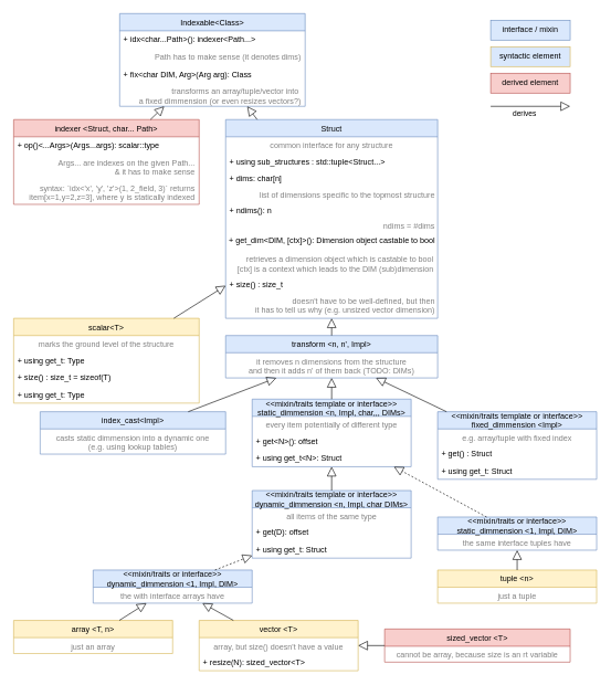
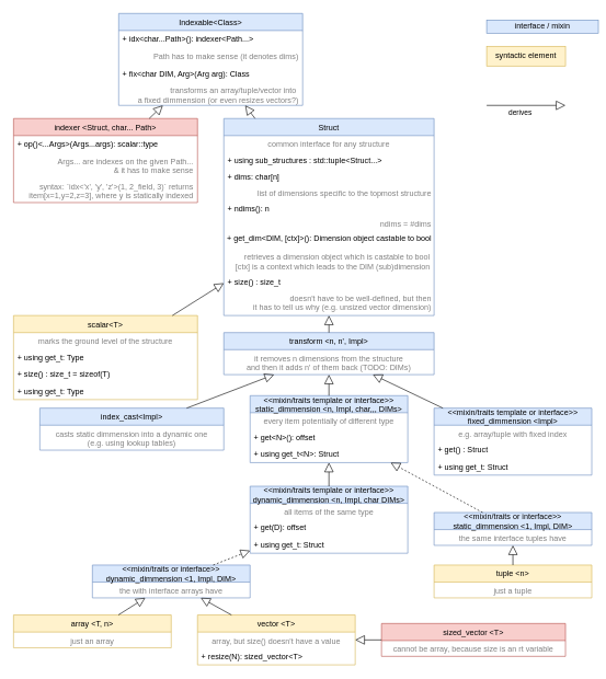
  <mxCell id="0" />
  <mxCell id="1" parent="0" />
  <mxCell id="2" value="&lt;&lt;mixin/traits template or interface&gt;&gt;&#10;static_dimmension &lt;n, Impl, char,,, DIMs&gt;" style="swimlane;fontStyle=0;childLayout=stackLayout;horizontal=1;startSize=26;fillColor=#dae8fc;horizontalStack=0;resizeParent=1;resizeParentMax=0;resizeLast=0;collapsible=1;marginBottom=0;strokeColor=#6c8ebf;" parent="1" vertex="1"><mxGeometry x="380" y="602" width="240" height="102" as="geometry" /></mxCell>
  <mxCell id="3" value="every item potentially of different type" style="text;strokeColor=none;fillColor=none;align=center;verticalAlign=top;spacingLeft=4;spacingRight=4;overflow=hidden;rotatable=0;points=[[0,0.5],[1,0.5]];portConstraint=eastwest;fontColor=#808080;" parent="2" vertex="1"><mxGeometry y="26" width="240" height="24" as="geometry" /></mxCell>
  <mxCell id="4" value="+ get&lt;N&gt;(): offset" style="text;strokeColor=none;fillColor=none;align=left;verticalAlign=top;spacingLeft=4;spacingRight=4;overflow=hidden;rotatable=0;points=[[0,0.5],[1,0.5]];portConstraint=eastwest;" parent="2" vertex="1"><mxGeometry y="50" width="240" height="26" as="geometry" /></mxCell>
  <mxCell id="5" value="+ using get_t&lt;N&gt;: Struct" style="text;strokeColor=none;fillColor=none;align=left;verticalAlign=top;spacingLeft=4;spacingRight=4;overflow=hidden;rotatable=0;points=[[0,0.5],[1,0.5]];portConstraint=eastwest;" parent="2" vertex="1"><mxGeometry y="76" width="240" height="26" as="geometry" /></mxCell>
  <mxCell id="6" value="&lt;&lt;mixin/traits template or interface&gt;&gt;&#10;dynamic_dimmension &lt;n, Impl, char DIMs&gt;" style="swimlane;fontStyle=0;childLayout=stackLayout;horizontal=1;startSize=26;fillColor=#dae8fc;horizontalStack=0;resizeParent=1;resizeParentMax=0;resizeLast=0;collapsible=1;marginBottom=0;strokeColor=#6c8ebf;" parent="1" vertex="1"><mxGeometry x="380" y="740" width="240" height="102" as="geometry" /></mxCell>
  <mxCell id="7" value="all items of the same type" style="text;strokeColor=none;fillColor=none;align=center;verticalAlign=top;spacingLeft=4;spacingRight=4;overflow=hidden;rotatable=0;points=[[0,0.5],[1,0.5]];portConstraint=eastwest;fontColor=#808080;" parent="6" vertex="1"><mxGeometry y="26" width="240" height="24" as="geometry" /></mxCell>
  <mxCell id="8" value="+ get(D): offset" style="text;strokeColor=none;fillColor=none;align=left;verticalAlign=top;spacingLeft=4;spacingRight=4;overflow=hidden;rotatable=0;points=[[0,0.5],[1,0.5]];portConstraint=eastwest;" parent="6" vertex="1"><mxGeometry y="50" width="240" height="26" as="geometry" /></mxCell>
  <mxCell id="9" value="+ using get_t: Struct" style="text;strokeColor=none;fillColor=none;align=left;verticalAlign=top;spacingLeft=4;spacingRight=4;overflow=hidden;rotatable=0;points=[[0,0.5],[1,0.5]];portConstraint=eastwest;" parent="6" vertex="1"><mxGeometry y="76" width="240" height="26" as="geometry" /></mxCell>
  <mxCell id="10" value="" style="endArrow=block;endFill=0;endSize=12;html=1;" parent="1" source="6" target="2" edge="1"><mxGeometry width="160" relative="1" as="geometry"><mxPoint x="220" y="1016" as="sourcePoint" /><mxPoint x="200" y="676" as="targetPoint" /></mxGeometry></mxCell>
  <mxCell id="11" value="&lt;&lt;mixin/traits or interface&gt;&gt;&#10;static_dimmension &lt;1, Impl, DIM&gt;" style="swimlane;fontStyle=0;childLayout=stackLayout;horizontal=1;startSize=26;fillColor=#dae8fc;horizontalStack=0;resizeParent=1;resizeParentMax=0;resizeLast=0;collapsible=1;marginBottom=0;strokeColor=#6c8ebf;" parent="1" vertex="1"><mxGeometry x="660" y="780" width="240" height="50" as="geometry" /></mxCell>
  <mxCell id="12" value="the same interface tuples have" style="text;strokeColor=none;fillColor=none;align=center;verticalAlign=top;spacingLeft=4;spacingRight=4;overflow=hidden;rotatable=0;points=[[0,0.5],[1,0.5]];portConstraint=eastwest;fontColor=#808080;" parent="11" vertex="1"><mxGeometry y="26" width="240" height="24" as="geometry" /></mxCell>
  <mxCell id="13" value="" style="endArrow=block;endFill=0;endSize=12;html=1;dashed=1;" parent="1" source="11" target="2" edge="1"><mxGeometry width="160" relative="1" as="geometry"><mxPoint x="470" y="728" as="sourcePoint" /><mxPoint x="470" y="688" as="targetPoint" /></mxGeometry></mxCell>
  <mxCell id="14" value="tuple &lt;n&gt;" style="swimlane;fontStyle=0;childLayout=stackLayout;horizontal=1;startSize=26;fillColor=#fff2cc;horizontalStack=0;resizeParent=1;resizeParentMax=0;resizeLast=0;collapsible=1;marginBottom=0;strokeColor=#d6b656;" parent="1" vertex="1"><mxGeometry x="660" y="860" width="240" height="50" as="geometry" /></mxCell>
  <mxCell id="15" value="just a tuple" style="text;strokeColor=none;fillColor=none;align=center;verticalAlign=top;spacingLeft=4;spacingRight=4;overflow=hidden;rotatable=0;points=[[0,0.5],[1,0.5]];portConstraint=eastwest;fontColor=#808080;" parent="14" vertex="1"><mxGeometry y="26" width="240" height="24" as="geometry" /></mxCell>
  <mxCell id="16" value="" style="endArrow=block;endFill=0;endSize=12;html=1;" parent="1" source="14" target="11" edge="1"><mxGeometry width="160" relative="1" as="geometry"><mxPoint x="270" y="810" as="sourcePoint" /><mxPoint x="270" y="770" as="targetPoint" /></mxGeometry></mxCell>
  <mxCell id="17" value="&lt;&lt;mixin/traits or interface&gt;&gt;&#10;dynamic_dimmension &lt;1, Impl, DIM&gt;" style="swimlane;fontStyle=0;childLayout=stackLayout;horizontal=1;startSize=26;fillColor=#dae8fc;horizontalStack=0;resizeParent=1;resizeParentMax=0;resizeLast=0;collapsible=1;marginBottom=0;strokeColor=#6c8ebf;" parent="1" vertex="1"><mxGeometry x="140" y="860" width="240" height="50" as="geometry" /></mxCell>
  <mxCell id="18" value="the with interface arrays have" style="text;strokeColor=none;fillColor=none;align=center;verticalAlign=top;spacingLeft=4;spacingRight=4;overflow=hidden;rotatable=0;points=[[0,0.5],[1,0.5]];portConstraint=eastwest;fontColor=#808080;" parent="17" vertex="1"><mxGeometry y="26" width="240" height="24" as="geometry" /></mxCell>
  <mxCell id="19" value="" style="endArrow=block;endFill=0;endSize=12;html=1;dashed=1;" parent="1" source="17" target="6" edge="1"><mxGeometry width="160" relative="1" as="geometry"><mxPoint x="590" y="689" as="sourcePoint" /><mxPoint x="550" y="688" as="targetPoint" /></mxGeometry></mxCell>
  <mxCell id="20" value="vector &lt;T&gt;" style="swimlane;fontStyle=0;childLayout=stackLayout;horizontal=1;startSize=26;fillColor=#fff2cc;horizontalStack=0;resizeParent=1;resizeParentMax=0;resizeLast=0;collapsible=1;marginBottom=0;strokeColor=#d6b656;" parent="1" vertex="1"><mxGeometry x="300" y="936" width="240" height="76" as="geometry" /></mxCell>
  <mxCell id="21" value="array, but size() doesn't have a value" style="text;strokeColor=none;fillColor=none;align=center;verticalAlign=top;spacingLeft=4;spacingRight=4;overflow=hidden;rotatable=0;points=[[0,0.5],[1,0.5]];portConstraint=eastwest;fontColor=#808080;" parent="20" vertex="1"><mxGeometry y="26" width="240" height="24" as="geometry" /></mxCell>
  <mxCell id="22" value="+ resize(N): sized_vector&lt;T&gt;" style="text;strokeColor=none;fillColor=none;align=left;verticalAlign=top;spacingLeft=4;spacingRight=4;overflow=hidden;rotatable=0;points=[[0,0.5],[1,0.5]];portConstraint=eastwest;" parent="20" vertex="1"><mxGeometry y="50" width="240" height="26" as="geometry" /></mxCell>
  <mxCell id="23" value="array &lt;T, n&gt;" style="swimlane;fontStyle=0;childLayout=stackLayout;horizontal=1;startSize=26;fillColor=#fff2cc;horizontalStack=0;resizeParent=1;resizeParentMax=0;resizeLast=0;collapsible=1;marginBottom=0;strokeColor=#d6b656;" parent="1" vertex="1"><mxGeometry y="936" width="240" height="50" as="geometry" x="20" /></mxCell>
  <mxCell id="24" value="just an array" style="text;strokeColor=none;fillColor=none;align=center;verticalAlign=top;spacingLeft=4;spacingRight=4;overflow=hidden;rotatable=0;points=[[0,0.5],[1,0.5]];portConstraint=eastwest;fontColor=#808080;" parent="23" vertex="1"><mxGeometry y="26" width="240" height="24" as="geometry" /></mxCell>
  <mxCell id="25" value="" style="endArrow=block;endFill=0;endSize=12;html=1;" parent="1" source="23" target="17" edge="1"><mxGeometry width="160" relative="1" as="geometry"><mxPoint x="470" y="768" as="sourcePoint" /><mxPoint x="470" y="728" as="targetPoint" /></mxGeometry></mxCell>
  <mxCell id="26" value="" style="endArrow=block;endFill=0;endSize=12;html=1;" parent="1" source="20" target="17" edge="1"><mxGeometry width="160" relative="1" as="geometry"><mxPoint x="550" y="888" as="sourcePoint" /><mxPoint x="630" y="846" as="targetPoint" /></mxGeometry></mxCell>
  <mxCell id="27" value="transform &lt;n, n', Impl&gt;" style="swimlane;fontStyle=0;childLayout=stackLayout;horizontal=1;startSize=26;fillColor=#dae8fc;horizontalStack=0;resizeParent=1;resizeParentMax=0;resizeLast=0;collapsible=1;marginBottom=0;strokeColor=#6c8ebf;" parent="1" vertex="1"><mxGeometry x="340" y="506" width="320" height="64" as="geometry" /></mxCell>
  <mxCell id="28" value="it removes n dimensions from the structure&#10;and then it adds n' of them back (TODO: DIMs)" style="text;strokeColor=none;fillColor=none;align=center;verticalAlign=top;spacingLeft=4;spacingRight=4;overflow=hidden;rotatable=0;points=[[0,0.5],[1,0.5]];portConstraint=eastwest;fontColor=#808080;" parent="27" vertex="1"><mxGeometry y="26" width="320" height="38" as="geometry" /></mxCell>
  <mxCell id="29" value="indexer &lt;Struct, char... Path&gt;" style="swimlane;fontStyle=0;childLayout=stackLayout;horizontal=1;startSize=26;fillColor=#f8cecc;horizontalStack=0;resizeParent=1;resizeParentMax=0;resizeLast=0;collapsible=1;marginBottom=0;strokeColor=#b85450;" parent="1" vertex="1"><mxGeometry y="180" width="280" height="128" as="geometry" x="20" /></mxCell>
  <mxCell id="30" value="+ op()&lt;...Args&gt;(Args...args): scalar::type" style="text;strokeColor=none;fillColor=none;align=left;verticalAlign=top;spacingLeft=4;spacingRight=4;overflow=hidden;rotatable=0;points=[[0,0.5],[1,0.5]];portConstraint=eastwest;" parent="29" vertex="1"><mxGeometry y="26" width="280" height="26" as="geometry" /></mxCell>
  <mxCell id="31" value="Args... are indexes on the given Path...&#10;&amp; it has to make sense" style="text;strokeColor=none;fillColor=none;align=right;verticalAlign=top;spacingLeft=4;spacingRight=4;overflow=hidden;rotatable=0;points=[[0,0.5],[1,0.5]];portConstraint=eastwest;fontColor=#808080;" parent="29" vertex="1"><mxGeometry y="52" width="280" height="38" as="geometry" /></mxCell>
  <mxCell id="32" value="syntax: `idx&lt;'x', 'y', 'z'&gt;(1, 2_field, 3)` returns&#10;item[x=1,y=2,z=3], where y is statically indexed" style="text;strokeColor=none;fillColor=none;align=right;verticalAlign=top;spacingLeft=4;spacingRight=4;overflow=hidden;rotatable=0;points=[[0,0.5],[1,0.5]];portConstraint=eastwest;fontColor=#808080;" parent="29" vertex="1"><mxGeometry y="90" width="280" height="38" as="geometry" /></mxCell>
  <mxCell id="33" value="Struct" style="swimlane;fontStyle=0;childLayout=stackLayout;horizontal=1;startSize=26;fillColor=#dae8fc;horizontalStack=0;resizeParent=1;resizeParentMax=0;resizeLast=0;collapsible=1;marginBottom=0;strokeColor=#6c8ebf;" parent="1" vertex="1"><mxGeometry x="340" y="180" width="320" height="300" as="geometry" /></mxCell>
  <mxCell id="34" value="common interface for any structure" style="text;strokeColor=none;fillColor=none;align=center;verticalAlign=top;spacingLeft=4;spacingRight=4;overflow=hidden;rotatable=0;points=[[0,0.5],[1,0.5]];portConstraint=eastwest;fontColor=#808080;" parent="33" vertex="1"><mxGeometry y="26" width="320" height="24" as="geometry" /></mxCell>
  <mxCell id="35" value="+ using sub_structures : std::tuple&lt;Struct...&gt;" style="text;strokeColor=none;fillColor=none;align=left;verticalAlign=top;spacingLeft=4;spacingRight=4;overflow=hidden;rotatable=0;points=[[0,0.5],[1,0.5]];portConstraint=eastwest;" parent="33" vertex="1"><mxGeometry y="50" width="320" height="26" as="geometry" /></mxCell>
  <mxCell id="36" value="+ dims: char[n]" style="text;strokeColor=none;fillColor=none;align=left;verticalAlign=top;spacingLeft=4;spacingRight=4;overflow=hidden;rotatable=0;points=[[0,0.5],[1,0.5]];portConstraint=eastwest;" parent="33" vertex="1"><mxGeometry y="76" width="320" height="26" as="geometry" /></mxCell>
  <mxCell id="37" value="list of dimensions specific to the topmost structure" style="text;strokeColor=none;fillColor=none;align=right;verticalAlign=top;spacingLeft=4;spacingRight=4;overflow=hidden;rotatable=0;points=[[0,0.5],[1,0.5]];portConstraint=eastwest;fontColor=#808080;spacing=0;" vertex="1" parent="33"><mxGeometry y="102" width="320" height="22" as="geometry" /></mxCell>
  <mxCell id="38" value="+ ndims(): n" style="text;strokeColor=none;fillColor=none;align=left;verticalAlign=top;spacingLeft=4;spacingRight=4;overflow=hidden;rotatable=0;points=[[0,0.5],[1,0.5]];portConstraint=eastwest;" parent="33" vertex="1"><mxGeometry y="124" width="320" height="26" as="geometry" /></mxCell>
  <mxCell id="39" value="ndims = #dims" style="text;strokeColor=none;fillColor=none;align=right;verticalAlign=top;spacingLeft=4;spacingRight=4;overflow=hidden;rotatable=0;points=[[0,0.5],[1,0.5]];portConstraint=eastwest;fontColor=#808080;spacing=0;" parent="33" vertex="1"><mxGeometry y="150" width="320" height="20" as="geometry" /></mxCell>
  <mxCell id="40" value="+ get_dim&lt;DIM, [ctx]&gt;(): Dimension object castable to bool" style="text;strokeColor=none;fillColor=none;align=left;verticalAlign=top;spacingLeft=4;spacingRight=4;overflow=hidden;rotatable=0;points=[[0,0.5],[1,0.5]];portConstraint=eastwest;spacing=1;" vertex="1" parent="33"><mxGeometry y="170" width="320" height="28" as="geometry" /></mxCell>
  <mxCell id="41" value="retrieves a dimension object which is castable to bool&#10;[ctx] is a context which leads to the DIM (sub)dimension" style="text;strokeColor=none;fillColor=none;align=right;verticalAlign=top;spacingLeft=4;spacingRight=4;overflow=hidden;rotatable=0;points=[[0,0.5],[1,0.5]];portConstraint=eastwest;fontColor=#808080;" vertex="1" parent="33"><mxGeometry y="198" width="320" height="38" as="geometry" /></mxCell>
  <mxCell id="42" value="+ size() : size_t" style="text;strokeColor=none;fillColor=none;align=left;verticalAlign=top;spacingLeft=4;spacingRight=4;overflow=hidden;rotatable=0;points=[[0,0.5],[1,0.5]];portConstraint=eastwest;" parent="33" vertex="1"><mxGeometry y="236" width="320" height="26" as="geometry" /></mxCell>
  <mxCell id="43" value="doesn't have to be well-defined, but then&#10;it has to tell us why (e.g. unsized vector dimension)" style="text;strokeColor=none;fillColor=none;align=right;verticalAlign=top;spacingLeft=4;spacingRight=4;overflow=hidden;rotatable=0;points=[[0,0.5],[1,0.5]];portConstraint=eastwest;fontColor=#808080;spacing=0;" parent="33" vertex="1"><mxGeometry y="262" width="320" height="38" as="geometry" /></mxCell>
  <mxCell id="44" value="scalar&lt;T&gt;" style="swimlane;fontStyle=0;childLayout=stackLayout;horizontal=1;startSize=26;fillColor=#fff2cc;horizontalStack=0;resizeParent=1;resizeParentMax=0;resizeLast=0;collapsible=1;marginBottom=0;strokeColor=#d6b656;" parent="1" vertex="1"><mxGeometry y="480" width="280" height="128" as="geometry" x="20" /></mxCell>
  <mxCell id="45" value="marks the ground level of the structure" style="text;strokeColor=none;fillColor=none;align=center;verticalAlign=top;spacingLeft=4;spacingRight=4;overflow=hidden;rotatable=0;points=[[0,0.5],[1,0.5]];portConstraint=eastwest;fontColor=#808080;" parent="44" vertex="1"><mxGeometry y="26" width="280" height="24" as="geometry" /></mxCell>
  <mxCell id="46" value="+ using get_t: Type" style="text;strokeColor=none;fillColor=none;align=left;verticalAlign=top;spacingLeft=4;spacingRight=4;overflow=hidden;rotatable=0;points=[[0,0.5],[1,0.5]];portConstraint=eastwest;" parent="44" vertex="1"><mxGeometry y="50" width="280" height="26" as="geometry" /></mxCell>
  <mxCell id="47" value="+ size() : size_t = sizeof(T)" style="text;strokeColor=none;fillColor=none;align=left;verticalAlign=top;spacingLeft=4;spacingRight=4;overflow=hidden;rotatable=0;points=[[0,0.5],[1,0.5]];portConstraint=eastwest;" parent="44" vertex="1"><mxGeometry y="76" width="280" height="26" as="geometry" /></mxCell>
  <mxCell id="48" value="+ using get_t: Type" style="text;strokeColor=none;fillColor=none;align=left;verticalAlign=top;spacingLeft=4;spacingRight=4;overflow=hidden;rotatable=0;points=[[0,0.5],[1,0.5]];portConstraint=eastwest;" parent="44" vertex="1"><mxGeometry y="102" width="280" height="26" as="geometry" /></mxCell>
  <mxCell id="49" value="" style="endArrow=block;endFill=0;endSize=12;html=1;" parent="1" source="44" target="33" edge="1"><mxGeometry width="160" relative="1" as="geometry"><mxPoint x="671.12" y="304.024" as="sourcePoint" /><mxPoint x="710" y="266" as="targetPoint" /></mxGeometry></mxCell>
  <mxCell id="50" value="&lt;&lt;mixin/traits template or interface&gt;&gt;&#10;fixed_dimmension &lt;Impl&gt;" style="swimlane;fontStyle=0;childLayout=stackLayout;horizontal=1;startSize=26;fillColor=#dae8fc;horizontalStack=0;resizeParent=1;resizeParentMax=0;resizeLast=0;collapsible=1;marginBottom=0;strokeColor=#6c8ebf;" parent="1" vertex="1"><mxGeometry x="660" y="621" width="240" height="102" as="geometry" /></mxCell>
  <mxCell id="51" value="e.g. array/tuple with fixed index" style="text;strokeColor=none;fillColor=none;align=center;verticalAlign=top;spacingLeft=4;spacingRight=4;overflow=hidden;rotatable=0;points=[[0,0.5],[1,0.5]];portConstraint=eastwest;fontColor=#808080;" parent="50" vertex="1"><mxGeometry y="26" width="240" height="24" as="geometry" /></mxCell>
  <mxCell id="52" value="+ get() : Struct" style="text;strokeColor=none;fillColor=none;align=left;verticalAlign=top;spacingLeft=4;spacingRight=4;overflow=hidden;rotatable=0;points=[[0,0.5],[1,0.5]];portConstraint=eastwest;" parent="50" vertex="1"><mxGeometry y="50" width="240" height="26" as="geometry" /></mxCell>
  <mxCell id="53" value="+ using get_t: Struct" style="text;strokeColor=none;fillColor=none;align=left;verticalAlign=top;spacingLeft=4;spacingRight=4;overflow=hidden;rotatable=0;points=[[0,0.5],[1,0.5]];portConstraint=eastwest;" parent="50" vertex="1"><mxGeometry y="76" width="240" height="26" as="geometry" /></mxCell>
  <mxCell id="54" value="" style="endArrow=block;endFill=0;endSize=12;html=1;" parent="1" source="50" target="27" edge="1"><mxGeometry width="160" relative="1" as="geometry"><mxPoint x="332.222" y="568" as="sourcePoint" /><mxPoint x="179.441" y="590" as="targetPoint" /></mxGeometry></mxCell>
  <mxCell id="55" value="Indexable&lt;Class&gt;" style="swimlane;fontStyle=0;childLayout=stackLayout;horizontal=1;startSize=26;fillColor=#dae8fc;horizontalStack=0;resizeParent=1;resizeParentMax=0;resizeLast=0;collapsible=1;marginBottom=0;strokeColor=#6c8ebf;" parent="1" vertex="1"><mxGeometry x="180" width="280" height="140" as="geometry" y="20" /></mxCell>
  <mxCell id="56" value="+ idx&lt;char...Path&gt;(): indexer&lt;Path...&gt;" style="text;strokeColor=none;fillColor=none;align=left;verticalAlign=top;spacingLeft=4;spacingRight=4;overflow=hidden;rotatable=0;points=[[0,0.5],[1,0.5]];portConstraint=eastwest;" parent="55" vertex="1"><mxGeometry y="26" width="280" height="26" as="geometry" /></mxCell>
  <mxCell id="57" value="Path has to make sense (it denotes dims)" style="text;strokeColor=none;fillColor=none;align=right;verticalAlign=top;spacingLeft=4;spacingRight=4;overflow=hidden;rotatable=0;points=[[0,0.5],[1,0.5]];portConstraint=eastwest;fontColor=#808080;" parent="55" vertex="1"><mxGeometry y="52" width="280" height="26" as="geometry" /></mxCell>
  <mxCell id="58" value="+ fix&lt;char DIM, Arg&gt;(Arg arg): Class" style="text;strokeColor=none;fillColor=none;align=left;verticalAlign=top;spacingLeft=4;spacingRight=4;overflow=hidden;rotatable=0;points=[[0,0.5],[1,0.5]];portConstraint=eastwest;" parent="55" vertex="1"><mxGeometry y="78" width="280" height="26" as="geometry" /></mxCell>
  <mxCell id="59" value="transforms an array/tuple/vector into &#10;a fixed dimmension (or even resizes vectors?)" style="text;strokeColor=none;fillColor=none;align=right;verticalAlign=top;spacingLeft=4;spacingRight=4;overflow=hidden;rotatable=0;points=[[0,0.5],[1,0.5]];portConstraint=eastwest;fontColor=#808080;" parent="55" vertex="1"><mxGeometry y="104" width="280" height="36" as="geometry" /></mxCell>
  <mxCell id="60" value="" style="endArrow=block;endFill=0;endSize=12;html=1;" parent="1" source="33" target="55" edge="1"><mxGeometry width="160" relative="1" as="geometry"><mxPoint x="540" y="220" as="sourcePoint" /><mxPoint x="380" y="250" as="targetPoint" /></mxGeometry></mxCell>
  <mxCell id="61" value="" style="endArrow=block;endFill=0;endSize=12;html=1;" parent="1" source="29" target="55" edge="1"><mxGeometry width="160" relative="1" as="geometry"><mxPoint x="218" y="330" as="sourcePoint" /><mxPoint x="220.859" y="282" as="targetPoint" /></mxGeometry></mxCell>
  <mxCell id="62" value="sized_vector &lt;T&gt;" style="swimlane;fontStyle=0;childLayout=stackLayout;horizontal=1;startSize=26;fillColor=#f8cecc;horizontalStack=0;resizeParent=1;resizeParentMax=0;resizeLast=0;collapsible=1;marginBottom=0;strokeColor=#b85450;" parent="1" vertex="1"><mxGeometry x="580" y="949" width="280" height="50" as="geometry" /></mxCell>
  <mxCell id="63" value="cannot be array, because size is an rt variable" style="text;strokeColor=none;fillColor=none;align=center;verticalAlign=top;spacingLeft=4;spacingRight=4;overflow=hidden;rotatable=0;points=[[0,0.5],[1,0.5]];portConstraint=eastwest;fontColor=#808080;" parent="62" vertex="1"><mxGeometry y="26" width="280" height="24" as="geometry" /></mxCell>
  <mxCell id="64" value="" style="endArrow=block;endFill=0;endSize=12;html=1;" parent="1" source="62" target="20" edge="1"><mxGeometry width="160" relative="1" as="geometry"><mxPoint x="831.121" y="928" as="sourcePoint" /><mxPoint x="768.318" y="886" as="targetPoint" /></mxGeometry></mxCell>
  <mxCell id="65" value="" style="endArrow=block;endFill=0;endSize=12;html=1;" parent="1" edge="1"><mxGeometry width="160" relative="1" as="geometry"><mxPoint x="739.997" y="160" as="sourcePoint" /><mxPoint x="860" y="160" as="targetPoint" /></mxGeometry></mxCell>
  <mxCell id="66" value="derives" style="edgeLabel;html=1;align=center;verticalAlign=middle;resizable=0;points=[];" parent="65" vertex="1" connectable="0"><mxGeometry x="0.362" y="1" relative="1" as="geometry"><mxPoint x="-31.17" y="11" as="offset" /></mxGeometry></mxCell>
  <mxCell id="67" value="" style="endArrow=block;endFill=0;endSize=12;html=1;" parent="1" source="2" target="27" edge="1"><mxGeometry width="160" relative="1" as="geometry"><mxPoint x="1180" y="626.4" as="sourcePoint" /><mxPoint x="1010" y="756" as="targetPoint" /></mxGeometry></mxCell>
- <mxCell id="68" value="interface / mixin" style="rounded=0;whiteSpace=wrap;html=1;align=center;fillColor=#dae8fc;strokeColor=#6c8ebf;" parent="1" vertex="1"><mxGeometry x="740" y="30" width="120" height="30" as="geometry" /></mxCell>
- <mxCell id="69" value="syntactic element" style="rounded=0;whiteSpace=wrap;html=1;align=center;fillColor=#dae8fc;strokeColor=#d6b656;" parent="1" vertex="1"><mxGeometry x="740" y="70" width="120" height="30" as="geometry" /></mxCell>
- <mxCell id="70" value="derived element" style="rounded=0;whiteSpace=wrap;html=1;align=center;fillColor=#f8cecc;strokeColor=#b85450;" parent="1" vertex="1"><mxGeometry x="740" y="110" width="120" height="30" as="geometry" /></mxCell>
+ <mxCell id="68" value="interface / mixin" style="rounded=0;whiteSpace=wrap;html=1;align=center;fillColor=#dae8fc;strokeColor=#6c8ebf;" parent="1" vertex="1"><mxGeometry x="740" y="30" width="170" height="20" as="geometry" /></mxCell>
+ <mxCell id="69" value="syntactic element" style="rounded=0;whiteSpace=wrap;html=1;align=center;fillColor=#fff2cc;strokeColor=#d6b656;" parent="1" vertex="1"><mxGeometry x="740" y="70" width="120" height="30" as="geometry" /></mxCell>
  <mxCell id="71" value="index_cast&lt;Impl&gt;" style="swimlane;fontStyle=0;childLayout=stackLayout;horizontal=1;startSize=26;fillColor=#dae8fc;horizontalStack=0;resizeParent=1;resizeParentMax=0;resizeLast=0;collapsible=1;marginBottom=0;strokeColor=#6c8ebf;" parent="1" vertex="1"><mxGeometry x="60" y="621" width="280" height="64" as="geometry" /></mxCell>
  <mxCell id="72" value="casts static dimmension into a dynamic one&#10;(e.g. using lookup tables)" style="text;strokeColor=none;fillColor=none;align=center;verticalAlign=top;spacingLeft=4;spacingRight=4;overflow=hidden;rotatable=0;points=[[0,0.5],[1,0.5]];portConstraint=eastwest;fontColor=#808080;" parent="71" vertex="1"><mxGeometry y="26" width="280" height="38" as="geometry" /></mxCell>
  <mxCell id="73" value="" style="endArrow=block;endFill=0;endSize=12;html=1;" parent="1" source="27" target="33" edge="1"><mxGeometry width="160" relative="1" as="geometry"><mxPoint x="492.877" y="608" as="sourcePoint" /><mxPoint x="614.702" y="484" as="targetPoint" /></mxGeometry></mxCell>
  <mxCell id="74" value="" style="endArrow=block;endFill=0;endSize=12;html=1;" parent="1" source="71" target="27" edge="1"><mxGeometry width="160" relative="1" as="geometry"><mxPoint x="770.939" y="568" as="sourcePoint" /><mxPoint x="668.404" y="484" as="targetPoint" /></mxGeometry></mxCell>
